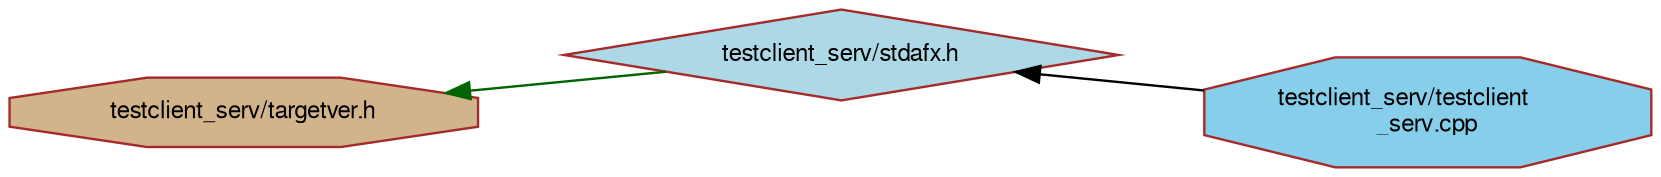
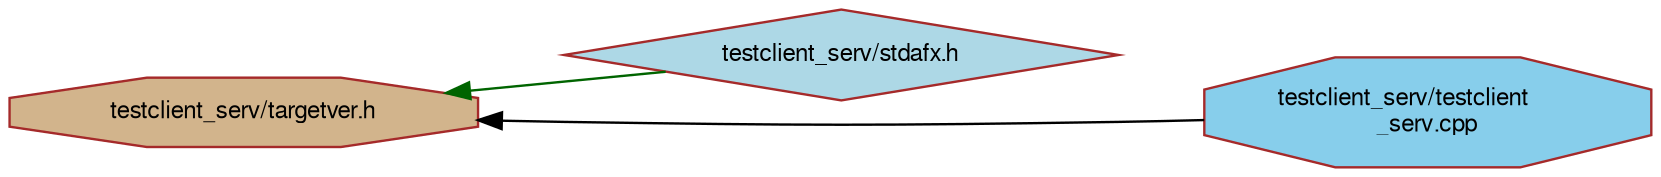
  digraph {
    rankdir=LR
    node [color=brown fontname=FreeSans fontsize=10 shape=octagon style=filled]
    edge [dir=back fontname=FreeSans fontsize=10 labelfontname=FreeSans labelfontsize=10 style=solid]
    n1 [fillcolor=tan fontcolor=black height=0.2 label="testclient_serv/targetver.h" width=0.4]
    n2 [fillcolor=lightblue height=0.2 label="testclient_serv/stdafx.h" shape=diamond width=0.4]
    n3 [fillcolor=skyblue height=0.2 label="testclient_serv/testclient\l_serv.cpp" width=0.4]
    n1 -> n2 [color=darkgreen]
-   n2 -> n3 [color=black]
+   n1 -> n3 [color=black]
  }
